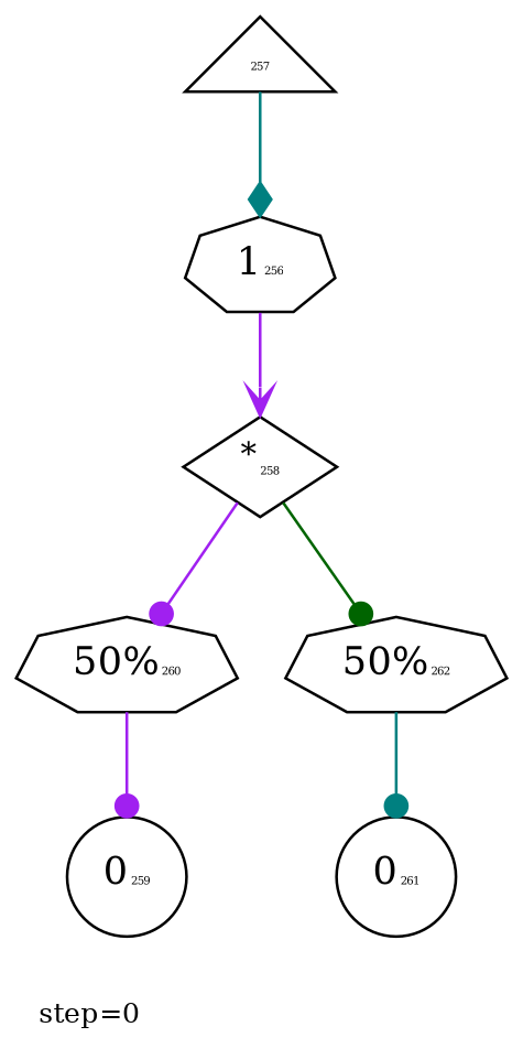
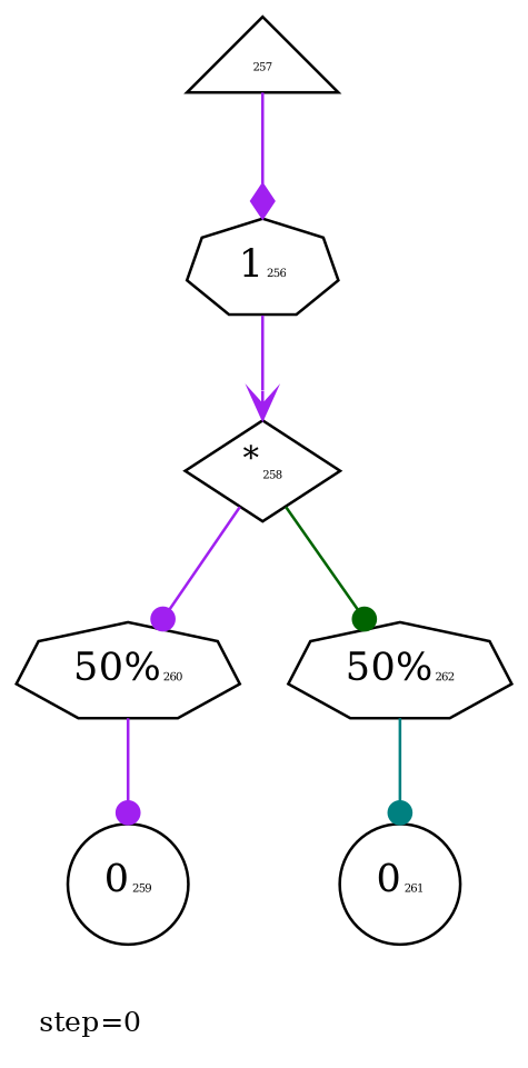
  digraph {
    fontsize=10
    label="step=0"
    labeljust=left
    labelloc=bottom
    node [color=black labelfontcolor=black peripheries=1 shape=septagon]
    edge [color=purple arrowhead=dot]
    n1 [label=<<FONT POINT-SIZE='4'>257</FONT>> shape=triangle]
    n2 [label=<1<FONT POINT-SIZE='4'>256</FONT>> labelfontcolor=""]
    n3 [label=<<SUP>*</SUP><FONT POINT-SIZE='4'>258</FONT>> shape=diamond]
    n4 [label=<50%<FONT POINT-SIZE='4'>260</FONT>> labelfontcolor=""]
    n5 [label=<50%<FONT POINT-SIZE='4'>262</FONT>> labelfontcolor=""]
    n6 [label=<0<FONT POINT-SIZE='4'>259</FONT>> shape=circle]
    n7 [label=<0<FONT POINT-SIZE='4'>261</FONT>> shape=circle]
-   n1 -> n2 [color=teal arrowhead=diamond]
+   n1 -> n2 [arrowhead=diamond]
    n2 -> n3 [arrowhead=vee]
    n3 -> n4
    n3 -> n5 [color=darkgreen]
    n4 -> n6
    n5 -> n7 [color=teal]
  }
